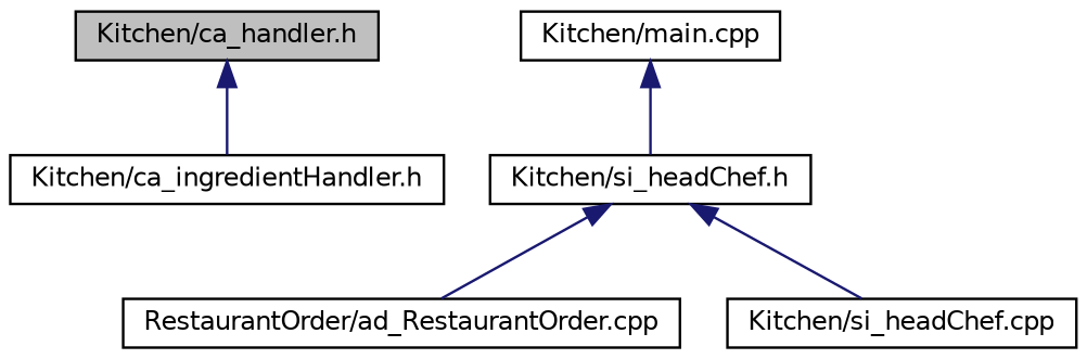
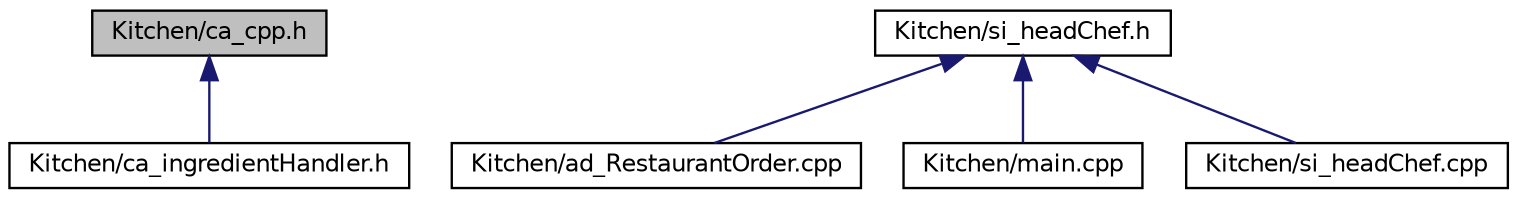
  digraph {
    node [color=black fillcolor=white fontname=Helvetica fontsize=10 shape=record style=filled]
    edge [color=midnightblue dir=back fontname=Helvetica fontsize=10 labelfontname=Helvetica labelfontsize=10 style=solid]
-   n1 [fillcolor=grey75 fontcolor=black height=0.2 label="Kitchen/ca_handler.h" width=0.4]
+   n1 [fillcolor=grey75 fontcolor=black height=0.2 label="Kitchen/ca_cpp.h" width=0.4]
    n2 [height=0.2 label="Kitchen/ca_ingredientHandler.h" width=0.4]
    n3 [height=0.2 label="Kitchen/si_headChef.h" width=0.4]
-   n4 [height=0.2 label="RestaurantOrder/ad_RestaurantOrder.cpp" width=0.4]
+   n4 [height=0.2 label="Kitchen/ad_RestaurantOrder.cpp" width=0.4]
    n5 [height=0.2 label="Kitchen/main.cpp" width=0.4]
    n6 [height=0.2 label="Kitchen/si_headChef.cpp" width=0.4]
    n1 -> n2
    n3 -> n4
-   n5 -> n3
+   n3 -> n5
    n3 -> n6
  }
